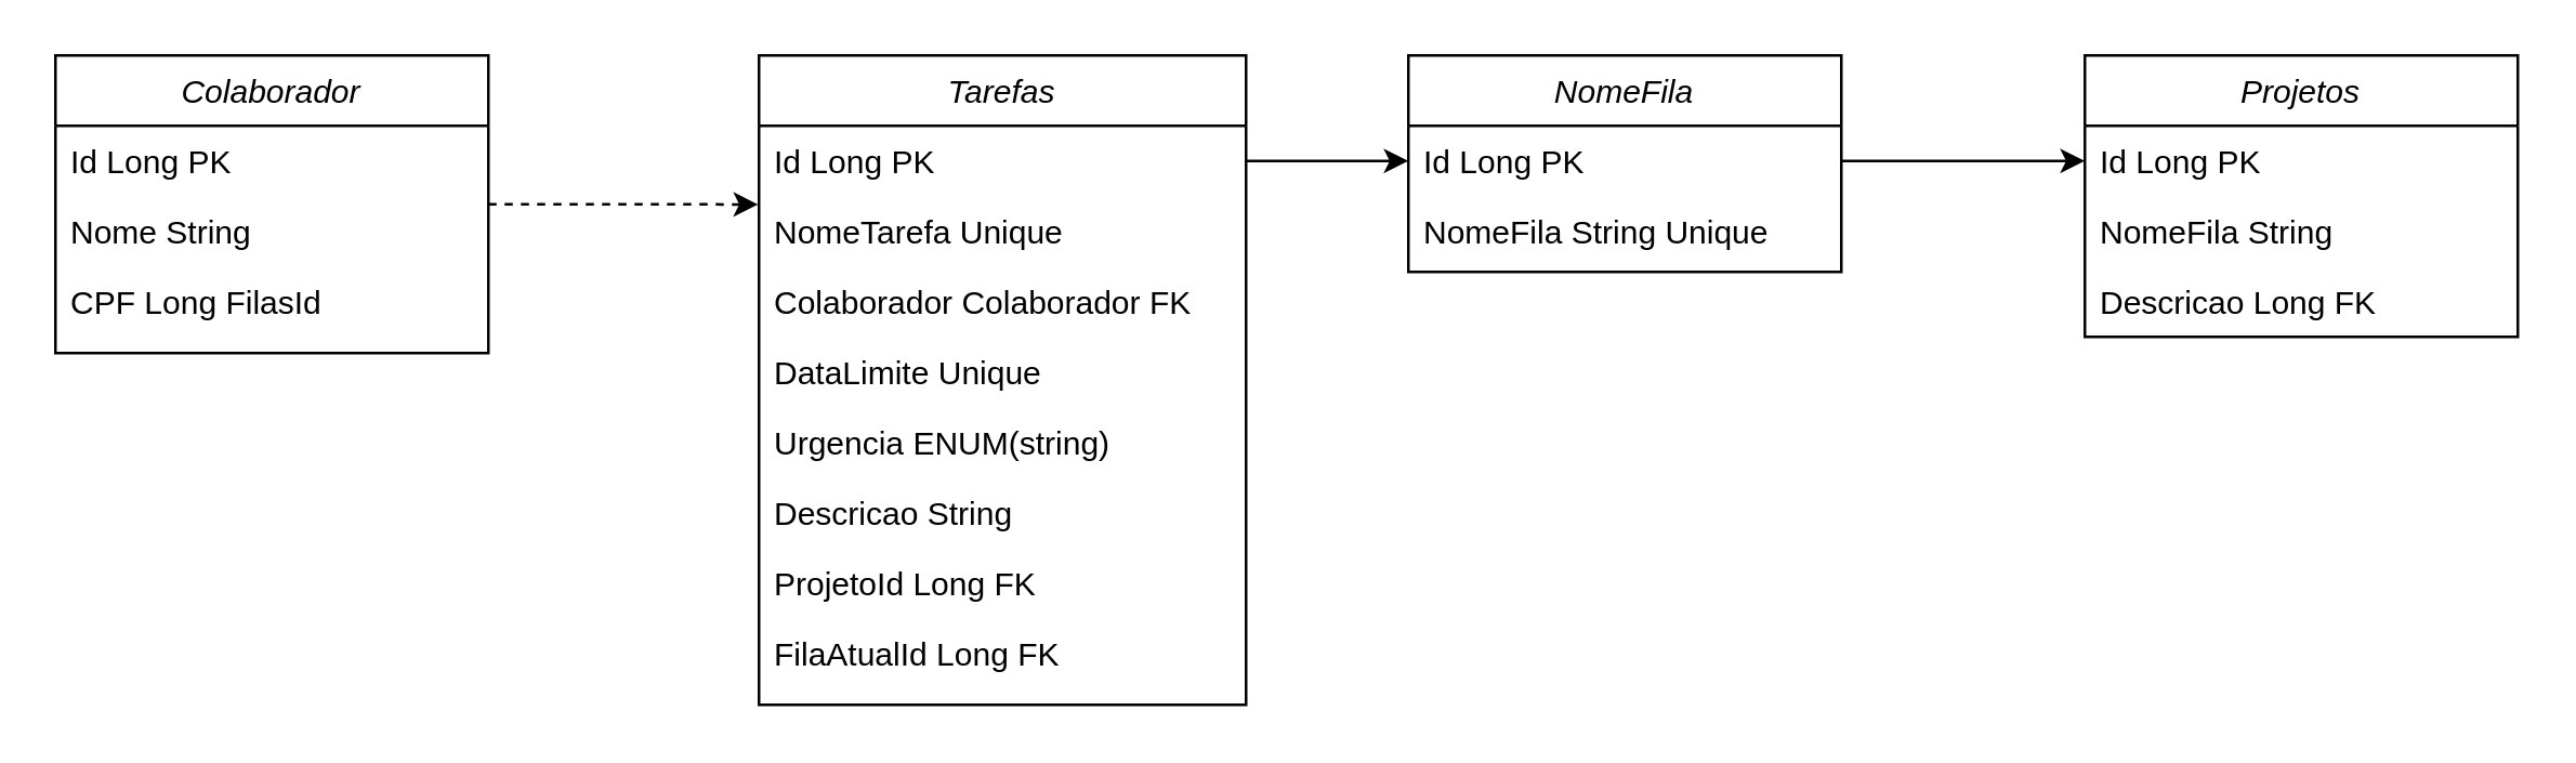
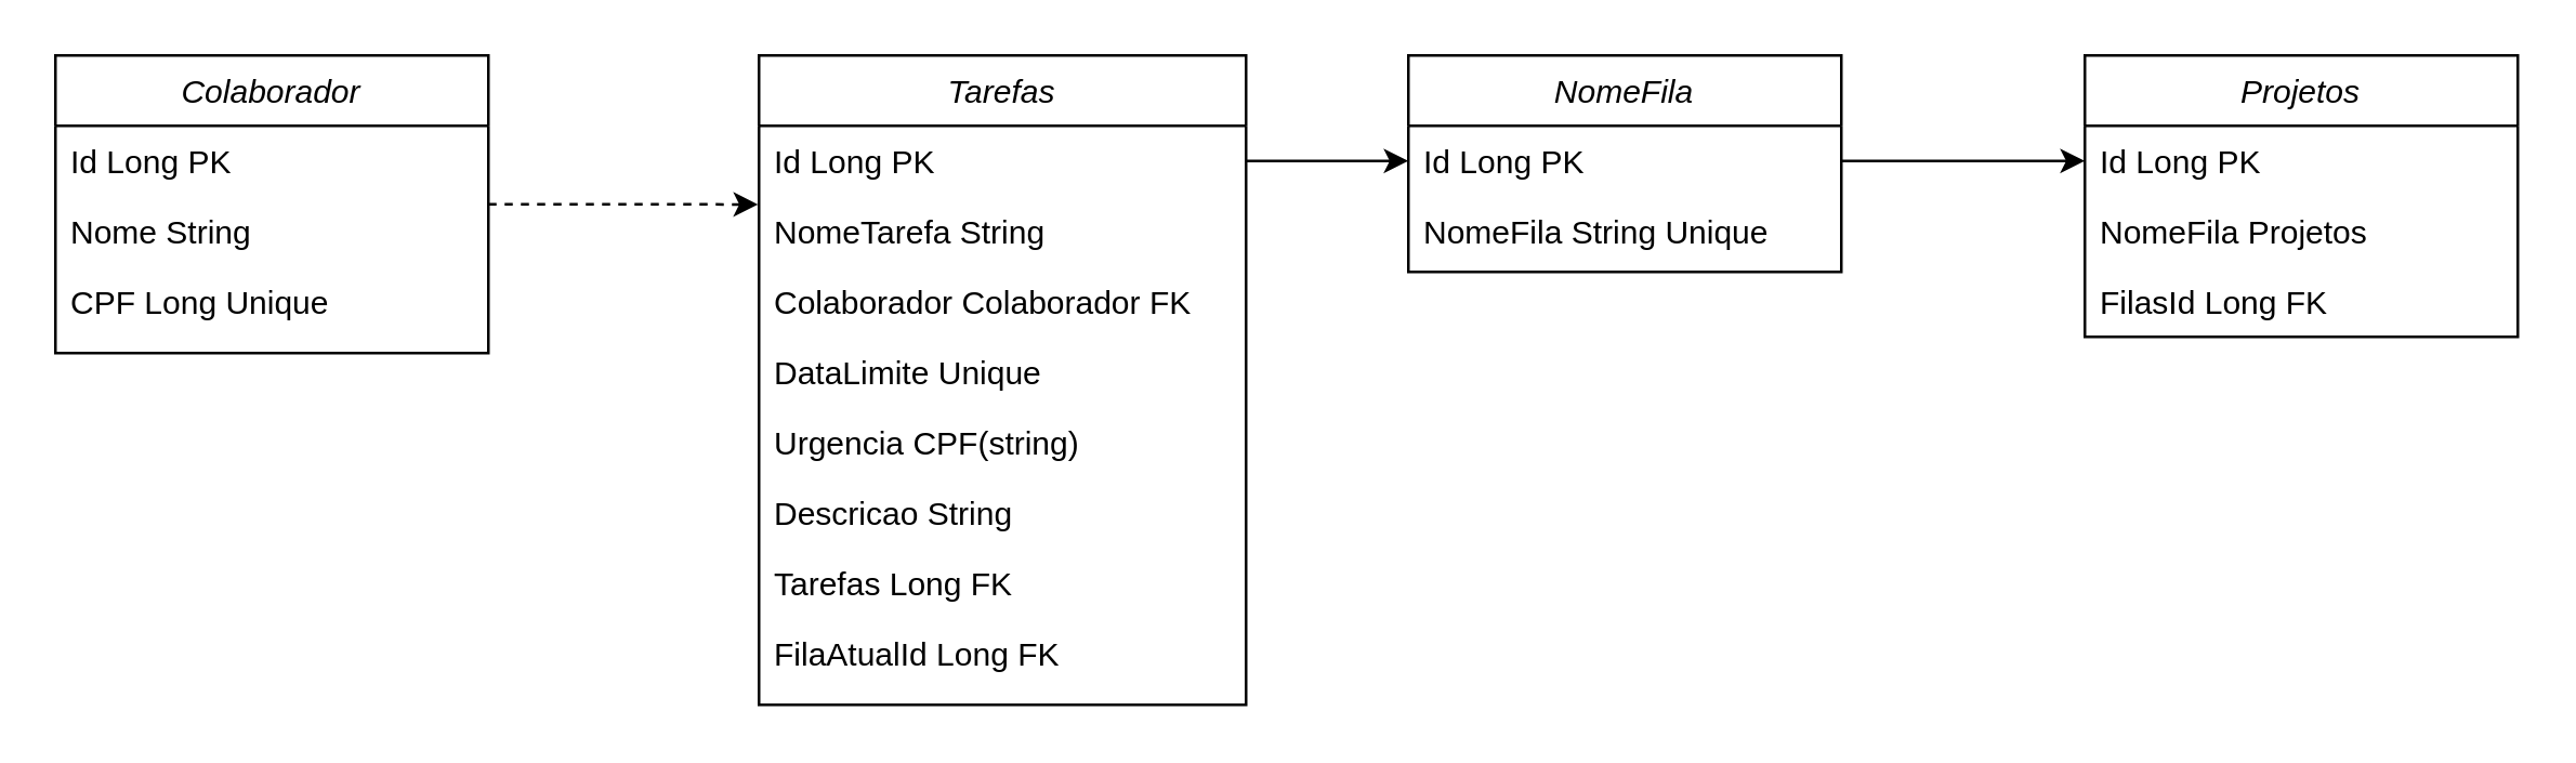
  <mxCell id="0" />
  <mxCell id="1" parent="0" />
  <mxCell id="2" value="Colaborador" style="swimlane;fontStyle=2;align=center;verticalAlign=top;childLayout=stackLayout;horizontal=1;startSize=26;horizontalStack=0;resizeParent=1;resizeLast=0;collapsible=1;marginBottom=0;rounded=0;shadow=0;strokeWidth=1;" parent="1" vertex="1"><mxGeometry x="20" y="20" width="160" height="110" as="geometry"><mxRectangle x="280" y="20" width="160" height="26" as="alternateBounds" /></mxGeometry></mxCell>
  <mxCell id="3" value="Id Long PK" style="text;align=left;verticalAlign=top;spacingLeft=4;spacingRight=4;overflow=hidden;rotatable=0;points=[[0,0.5],[1,0.5]];portConstraint=eastwest;" parent="2" vertex="1"><mxGeometry y="26" width="160" height="26" as="geometry" /></mxCell>
  <mxCell id="4" value="Nome String " style="text;align=left;verticalAlign=top;spacingLeft=4;spacingRight=4;overflow=hidden;rotatable=0;points=[[0,0.5],[1,0.5]];portConstraint=eastwest;rounded=0;shadow=0;html=0;" parent="2" vertex="1"><mxGeometry y="52" width="160" height="26" as="geometry" /></mxCell>
- <mxCell id="5" value="CPF Long FilasId" style="text;align=left;verticalAlign=top;spacingLeft=4;spacingRight=4;overflow=hidden;rotatable=0;points=[[0,0.5],[1,0.5]];portConstraint=eastwest;rounded=0;shadow=0;html=0;" parent="2" vertex="1"><mxGeometry y="78" width="160" height="26" as="geometry" /></mxCell>
+ <mxCell id="5" value="CPF Long Unique" style="text;align=left;verticalAlign=top;spacingLeft=4;spacingRight=4;overflow=hidden;rotatable=0;points=[[0,0.5],[1,0.5]];portConstraint=eastwest;rounded=0;shadow=0;html=0;" parent="2" vertex="1"><mxGeometry y="78" width="160" height="26" as="geometry" /></mxCell>
  <mxCell id="6" value="Tarefas" style="swimlane;fontStyle=2;align=center;verticalAlign=top;childLayout=stackLayout;horizontal=1;startSize=26;horizontalStack=0;resizeParent=1;resizeLast=0;collapsible=1;marginBottom=0;rounded=0;shadow=0;strokeWidth=1;" vertex="1" parent="1"><mxGeometry x="280" y="20" width="180" height="240" as="geometry"><mxRectangle x="220" y="160" width="160" height="26" as="alternateBounds" /></mxGeometry></mxCell>
  <mxCell id="7" value="Id Long PK" style="text;align=left;verticalAlign=top;spacingLeft=4;spacingRight=4;overflow=hidden;rotatable=0;points=[[0,0.5],[1,0.5]];portConstraint=eastwest;" vertex="1" parent="6"><mxGeometry y="26" width="180" height="26" as="geometry" /></mxCell>
- <mxCell id="8" value="NomeTarefa Unique " style="text;align=left;verticalAlign=top;spacingLeft=4;spacingRight=4;overflow=hidden;rotatable=0;points=[[0,0.5],[1,0.5]];portConstraint=eastwest;rounded=0;shadow=0;html=0;" vertex="1" parent="6"><mxGeometry y="52" width="180" height="26" as="geometry" /></mxCell>
+ <mxCell id="8" value="NomeTarefa String " style="text;align=left;verticalAlign=top;spacingLeft=4;spacingRight=4;overflow=hidden;rotatable=0;points=[[0,0.5],[1,0.5]];portConstraint=eastwest;rounded=0;shadow=0;html=0;" vertex="1" parent="6"><mxGeometry y="52" width="180" height="26" as="geometry" /></mxCell>
  <mxCell id="9" value="Colaborador Colaborador FK" style="text;align=left;verticalAlign=top;spacingLeft=4;spacingRight=4;overflow=hidden;rotatable=0;points=[[0,0.5],[1,0.5]];portConstraint=eastwest;rounded=0;shadow=0;html=0;" vertex="1" parent="6"><mxGeometry y="78" width="180" height="26" as="geometry" /></mxCell>
  <mxCell id="10" value="DataLimite Unique" style="text;align=left;verticalAlign=top;spacingLeft=4;spacingRight=4;overflow=hidden;rotatable=0;points=[[0,0.5],[1,0.5]];portConstraint=eastwest;rounded=0;shadow=0;html=0;" vertex="1" parent="6"><mxGeometry y="104" width="180" height="26" as="geometry" /></mxCell>
- <mxCell id="11" value="Urgencia ENUM(string)" style="text;align=left;verticalAlign=top;spacingLeft=4;spacingRight=4;overflow=hidden;rotatable=0;points=[[0,0.5],[1,0.5]];portConstraint=eastwest;rounded=0;shadow=0;html=0;" vertex="1" parent="6"><mxGeometry y="130" width="180" height="26" as="geometry" /></mxCell>
+ <mxCell id="11" value="Urgencia CPF(string)" style="text;align=left;verticalAlign=top;spacingLeft=4;spacingRight=4;overflow=hidden;rotatable=0;points=[[0,0.5],[1,0.5]];portConstraint=eastwest;rounded=0;shadow=0;html=0;" vertex="1" parent="6"><mxGeometry y="130" width="180" height="26" as="geometry" /></mxCell>
  <mxCell id="12" value="Descricao String " style="text;align=left;verticalAlign=top;spacingLeft=4;spacingRight=4;overflow=hidden;rotatable=0;points=[[0,0.5],[1,0.5]];portConstraint=eastwest;rounded=0;shadow=0;html=0;" vertex="1" parent="6"><mxGeometry y="156" width="180" height="26" as="geometry" /></mxCell>
- <mxCell id="13" value="ProjetoId Long FK" style="text;align=left;verticalAlign=top;spacingLeft=4;spacingRight=4;overflow=hidden;rotatable=0;points=[[0,0.5],[1,0.5]];portConstraint=eastwest;rounded=0;shadow=0;html=0;" vertex="1" parent="6"><mxGeometry y="182" width="180" height="26" as="geometry" /></mxCell>
+ <mxCell id="13" value="Tarefas Long FK" style="text;align=left;verticalAlign=top;spacingLeft=4;spacingRight=4;overflow=hidden;rotatable=0;points=[[0,0.5],[1,0.5]];portConstraint=eastwest;rounded=0;shadow=0;html=0;" vertex="1" parent="6"><mxGeometry y="182" width="180" height="26" as="geometry" /></mxCell>
  <mxCell id="14" value="FilaAtualId Long FK" style="text;align=left;verticalAlign=top;spacingLeft=4;spacingRight=4;overflow=hidden;rotatable=0;points=[[0,0.5],[1,0.5]];portConstraint=eastwest;rounded=0;shadow=0;html=0;" vertex="1" parent="6"><mxGeometry y="208" width="180" height="26" as="geometry" /></mxCell>
  <mxCell id="15" value="NomeFila" style="swimlane;fontStyle=2;align=center;verticalAlign=top;childLayout=stackLayout;horizontal=1;startSize=26;horizontalStack=0;resizeParent=1;resizeLast=0;collapsible=1;marginBottom=0;rounded=0;shadow=0;strokeWidth=1;" vertex="1" parent="1"><mxGeometry x="520" y="20" width="160" height="80" as="geometry"><mxRectangle x="220" y="210" width="160" height="26" as="alternateBounds" /></mxGeometry></mxCell>
  <mxCell id="16" value="Id Long PK" style="text;align=left;verticalAlign=top;spacingLeft=4;spacingRight=4;overflow=hidden;rotatable=0;points=[[0,0.5],[1,0.5]];portConstraint=eastwest;" vertex="1" parent="15"><mxGeometry y="26" width="160" height="26" as="geometry" /></mxCell>
  <mxCell id="17" value="NomeFila String Unique" style="text;align=left;verticalAlign=top;spacingLeft=4;spacingRight=4;overflow=hidden;rotatable=0;points=[[0,0.5],[1,0.5]];portConstraint=eastwest;rounded=0;shadow=0;html=0;" vertex="1" parent="15"><mxGeometry y="52" width="160" height="26" as="geometry" /></mxCell>
  <mxCell id="18" value="Projetos" style="swimlane;fontStyle=2;align=center;verticalAlign=top;childLayout=stackLayout;horizontal=1;startSize=26;horizontalStack=0;resizeParent=1;resizeLast=0;collapsible=1;marginBottom=0;rounded=0;shadow=0;strokeWidth=1;" vertex="1" parent="1"><mxGeometry x="770" y="20" width="160" height="104" as="geometry"><mxRectangle x="320" y="30" width="160" height="26" as="alternateBounds" /></mxGeometry></mxCell>
  <mxCell id="19" value="Id Long PK" style="text;align=left;verticalAlign=top;spacingLeft=4;spacingRight=4;overflow=hidden;rotatable=0;points=[[0,0.5],[1,0.5]];portConstraint=eastwest;" vertex="1" parent="18"><mxGeometry y="26" width="160" height="26" as="geometry" /></mxCell>
- <mxCell id="20" value="NomeFila String " style="text;align=left;verticalAlign=top;spacingLeft=4;spacingRight=4;overflow=hidden;rotatable=0;points=[[0,0.5],[1,0.5]];portConstraint=eastwest;" vertex="1" parent="18"><mxGeometry y="52" width="160" height="26" as="geometry" /></mxCell>
- <mxCell id="21" value="Descricao Long FK" style="text;align=left;verticalAlign=top;spacingLeft=4;spacingRight=4;overflow=hidden;rotatable=0;points=[[0,0.5],[1,0.5]];portConstraint=eastwest;" vertex="1" parent="18"><mxGeometry y="78" width="160" height="26" as="geometry" /></mxCell>
+ <mxCell id="20" value="NomeFila Projetos " style="text;align=left;verticalAlign=top;spacingLeft=4;spacingRight=4;overflow=hidden;rotatable=0;points=[[0,0.5],[1,0.5]];portConstraint=eastwest;" vertex="1" parent="18"><mxGeometry y="52" width="160" height="26" as="geometry" /></mxCell>
+ <mxCell id="21" value="FilasId Long FK" style="text;align=left;verticalAlign=top;spacingLeft=4;spacingRight=4;overflow=hidden;rotatable=0;points=[[0,0.5],[1,0.5]];portConstraint=eastwest;" vertex="1" parent="18"><mxGeometry y="78" width="160" height="26" as="geometry" /></mxCell>
  <mxCell id="22" style="edgeStyle=orthogonalEdgeStyle;rounded=0;orthogonalLoop=1;jettySize=auto;html=1;entryX=-0.002;entryY=0.118;entryDx=0;entryDy=0;entryPerimeter=0;dashed=1;" edge="1" parent="1" source="2" target="8"><mxGeometry relative="1" as="geometry" /></mxCell>
  <mxCell id="23" style="edgeStyle=orthogonalEdgeStyle;rounded=0;orthogonalLoop=1;jettySize=auto;html=1;entryX=0;entryY=0.5;entryDx=0;entryDy=0;" edge="1" parent="1" source="7" target="16"><mxGeometry relative="1" as="geometry" /></mxCell>
  <mxCell id="24" style="edgeStyle=orthogonalEdgeStyle;rounded=0;orthogonalLoop=1;jettySize=auto;html=1;entryX=0;entryY=0.5;entryDx=0;entryDy=0;" edge="1" parent="1" source="16" target="19"><mxGeometry relative="1" as="geometry" /></mxCell>
